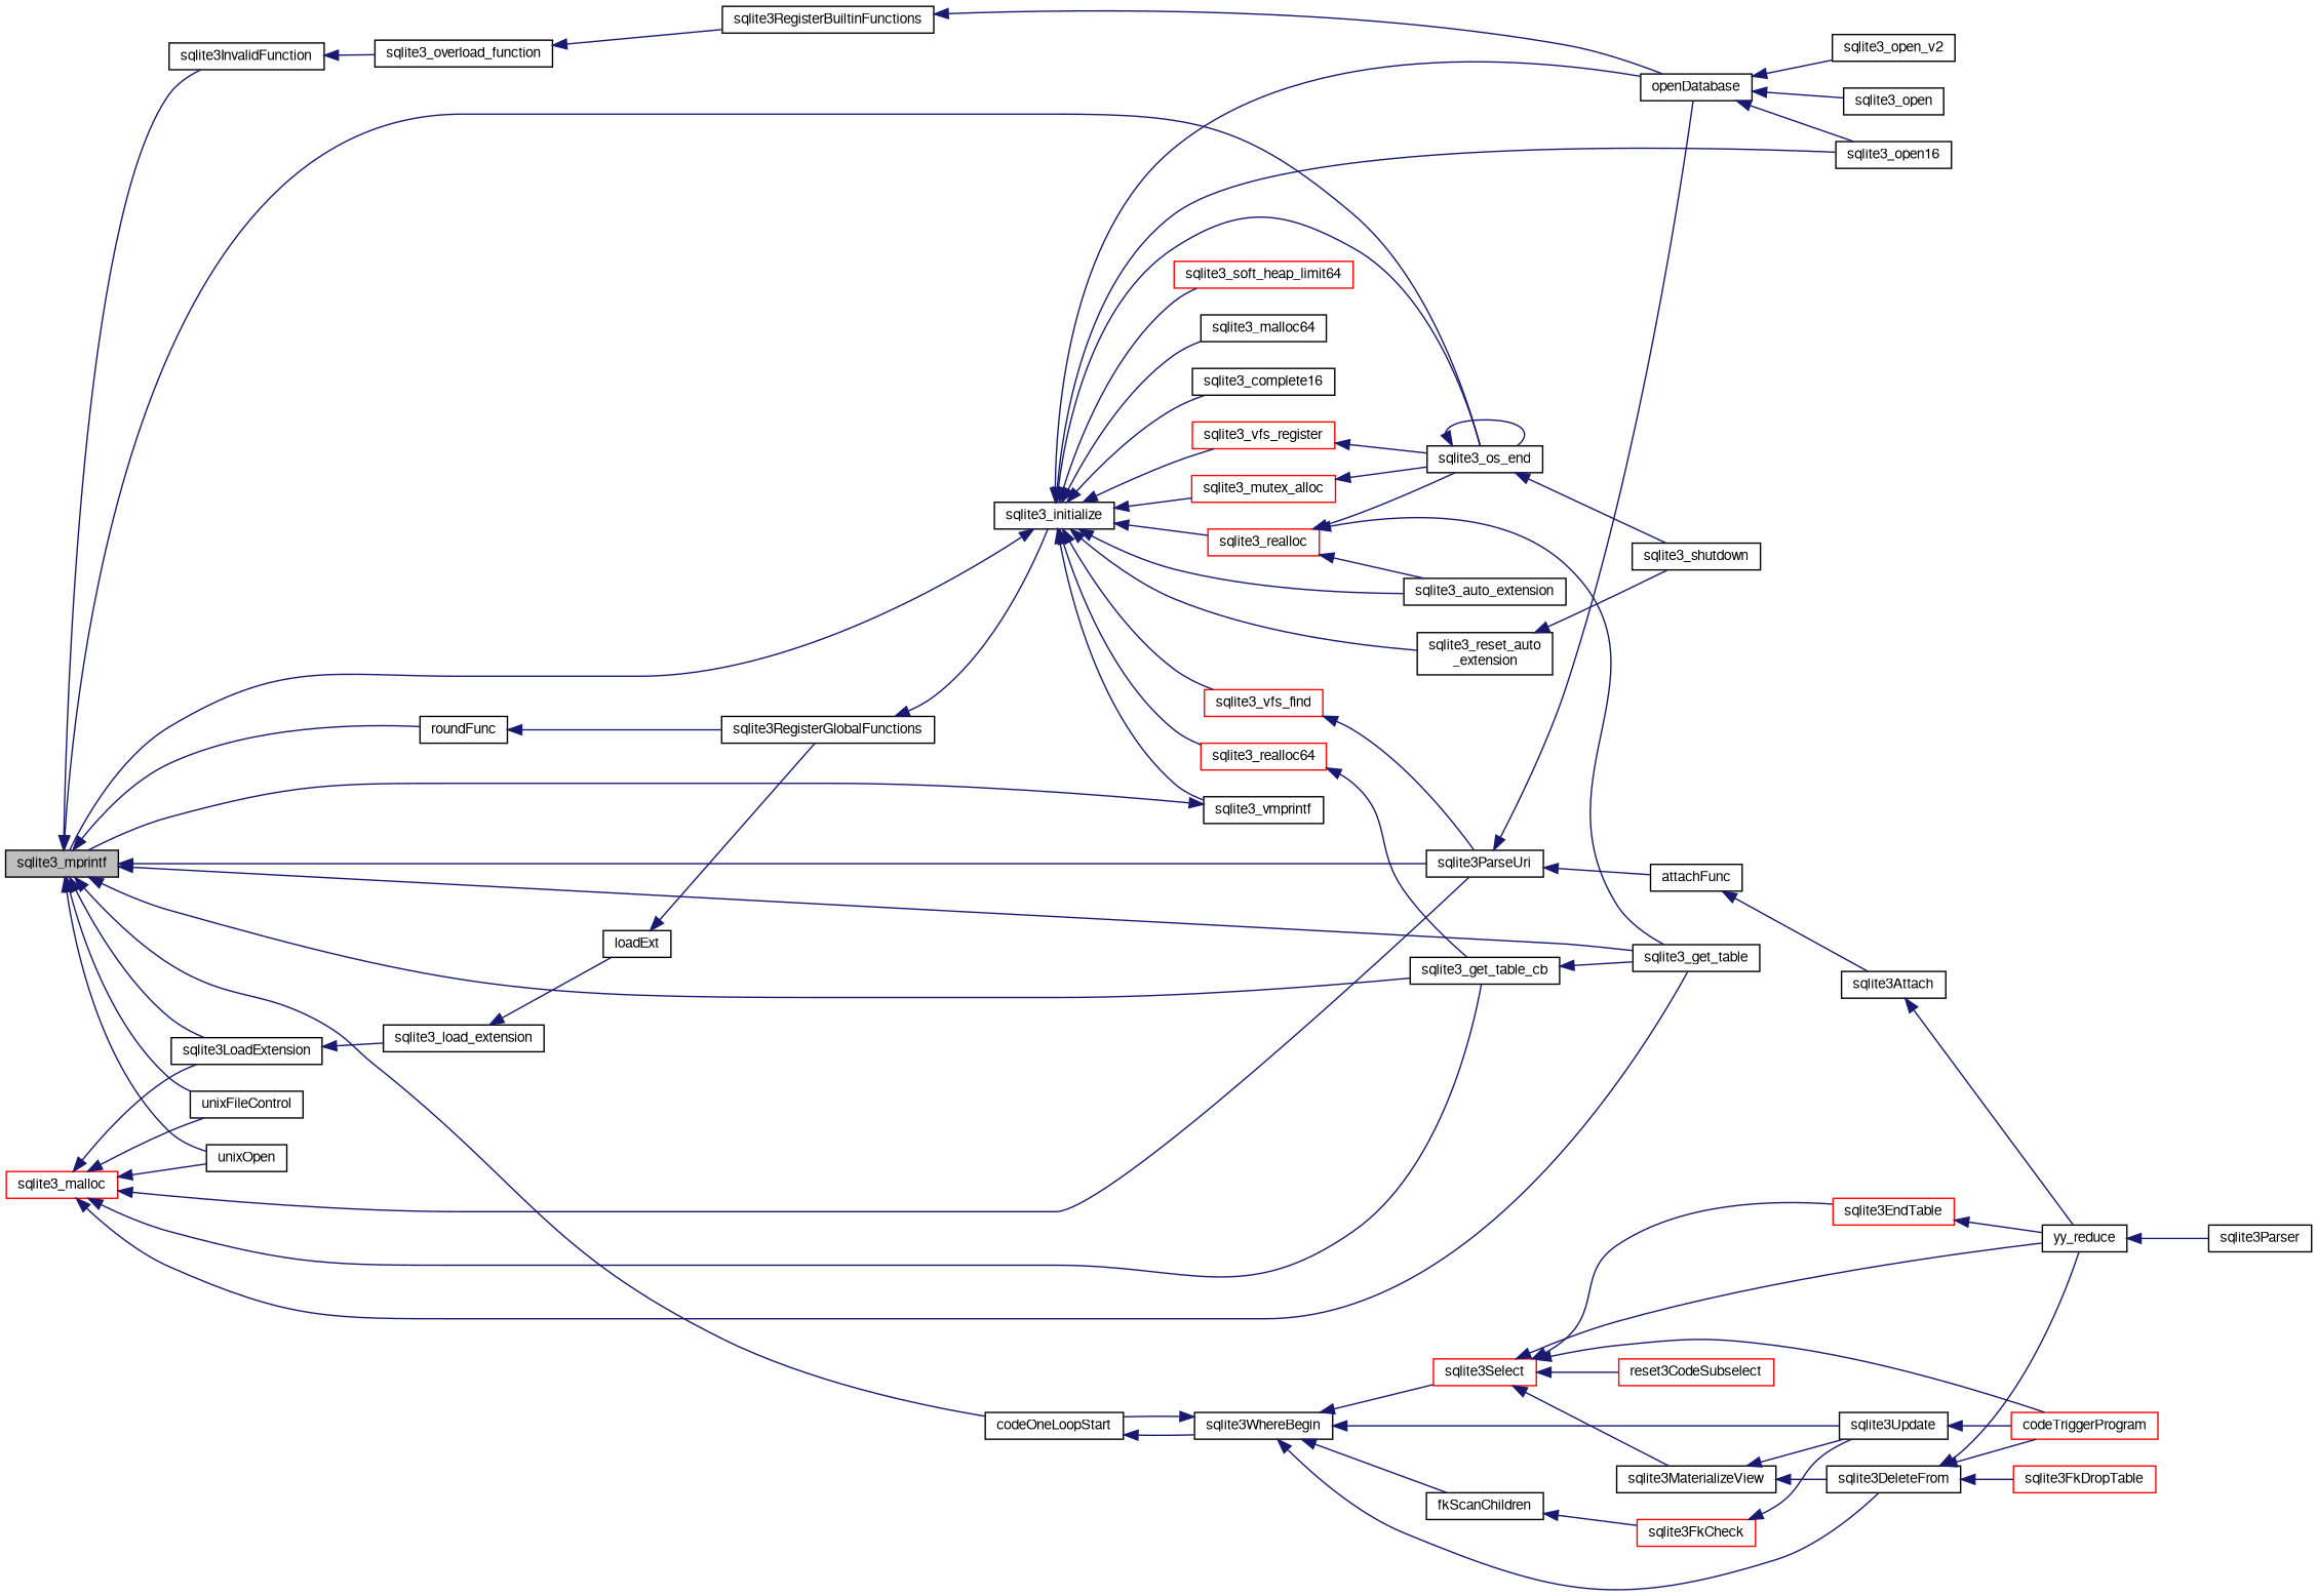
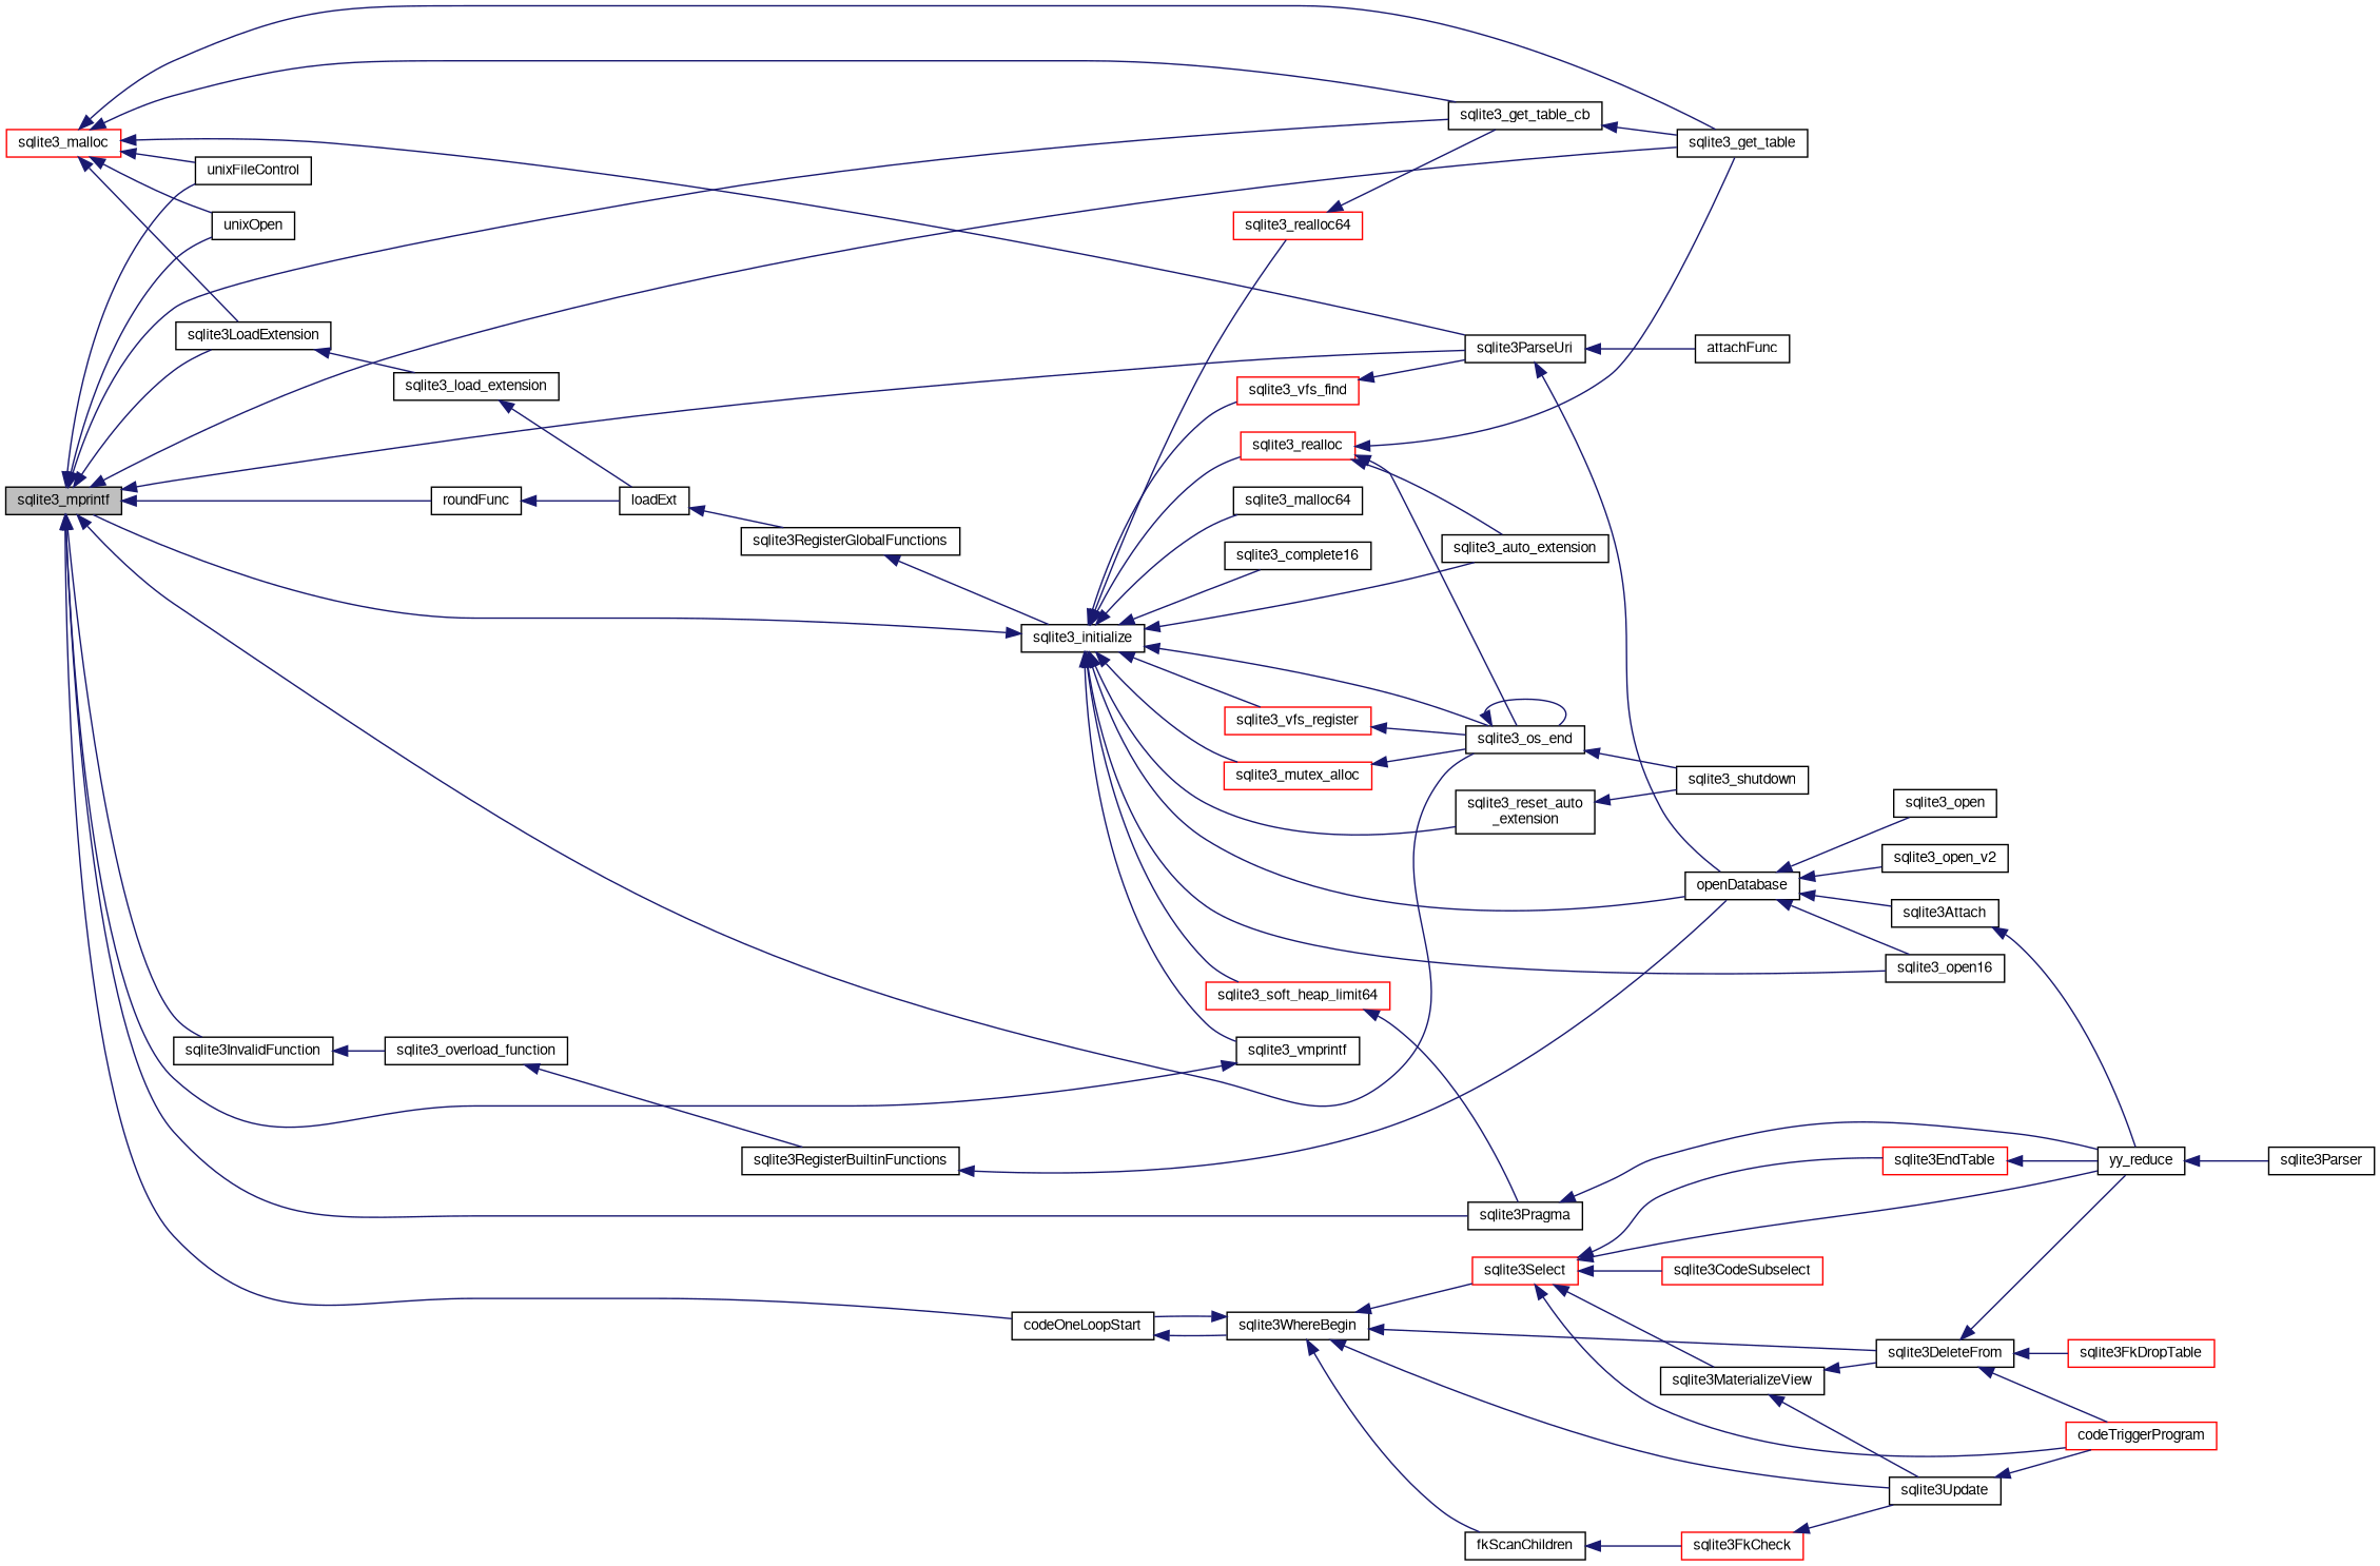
  digraph {
    rankdir=LR
    node [color=black fillcolor=white fontname=FreeSans fontsize=10 shape=record style=filled]
    edge [color=midnightblue dir=back fontname=FreeSans fontsize=10 labelfontname=FreeSans labelfontsize=10 style=solid]
    n1 [fillcolor=grey75 fontcolor=black height=0.2 label=sqlite3_mprintf width=0.4]
    n2 [height=0.2 label=unixFileControl width=0.4]
    n3 [height=0.2 label=unixOpen width=0.4]
    n4 [height=0.2 label=sqlite3_os_end width=0.4]
    n5 [height=0.2 label=sqlite3InvalidFunction width=0.4]
    n6 [height=0.2 label=roundFunc width=0.4]
    n7 [height=0.2 label=sqlite3ParseUri width=0.4]
+   n8 [height=0.2 label=sqlite3Pragma width=0.4]
    n9 [height=0.2 label=sqlite3LoadExtension width=0.4]
    n10 [height=0.2 label=sqlite3_get_table_cb width=0.4]
    n11 [height=0.2 label=sqlite3_get_table width=0.4]
    n12 [height=0.2 label=codeOneLoopStart width=0.4]
    n13 [height=0.2 label=sqlite3_shutdown width=0.4]
    n14 [height=0.2 label=sqlite3_overload_function width=0.4]
    n15 [height=0.2 label=sqlite3RegisterGlobalFunctions width=0.4]
    n16 [height=0.2 label=openDatabase width=0.4]
    n17 [height=0.2 label=attachFunc width=0.4]
    n18 [height=0.2 label=yy_reduce width=0.4]
    n19 [height=0.2 label=sqlite3_load_extension width=0.4]
    n20 [height=0.2 label=sqlite3WhereBegin width=0.4]
    n21 [height=0.2 label=sqlite3RegisterBuiltinFunctions width=0.4]
    n22 [height=0.2 label=sqlite3_open width=0.4]
    n23 [height=0.2 label=sqlite3_open_v2 width=0.4]
    n24 [height=0.2 label=sqlite3_open16 width=0.4]
    n25 [height=0.2 label=sqlite3_initialize width=0.4]
    n26 [color=red height=0.2 label=sqlite3_vfs_find width=0.4]
    n27 [color=red height=0.2 label=sqlite3_vfs_register width=0.4]
    n28 [color=red height=0.2 label=sqlite3_mutex_alloc width=0.4]
    n29 [color=red height=0.2 label=sqlite3_soft_heap_limit64 width=0.4]
    n30 [height=0.2 label=sqlite3_malloc64 width=0.4]
    n31 [color=red height=0.2 label=sqlite3_realloc width=0.4]
    n32 [height=0.2 label=sqlite3_auto_extension width=0.4]
    n33 [color=red height=0.2 label=sqlite3_realloc64 width=0.4]
    n34 [height=0.2 label=sqlite3_vmprintf width=0.4]
    n35 [height=0.2 label="sqlite3_reset_auto\l_extension" width=0.4]
    n36 [height=0.2 label=sqlite3_complete16 width=0.4]
    n37 [color=red height=0.2 label=sqlite3_malloc width=0.4]
    n38 [height=0.2 label=sqlite3Attach width=0.4]
    n39 [height=0.2 label=sqlite3Parser width=0.4]
    n40 [height=0.2 label=loadExt width=0.4]
    n41 [height=0.2 label=sqlite3DeleteFrom width=0.4]
    n42 [height=0.2 label=fkScanChildren width=0.4]
    n43 [height=0.2 label=sqlite3Update width=0.4]
    n44 [color=red height=0.2 label=sqlite3Select width=0.4]
    n45 [color=red height=0.2 label=sqlite3FkDropTable width=0.4]
    n46 [color=red height=0.2 label=codeTriggerProgram width=0.4]
    n47 [color=red height=0.2 label=sqlite3FkCheck width=0.4]
-   n48 [color=red height=0.2 label=reset3CodeSubselect width=0.4]
+   n48 [color=red height=0.2 label=sqlite3CodeSubselect width=0.4]
    n49 [color=red height=0.2 label=sqlite3EndTable width=0.4]
    n50 [height=0.2 label=sqlite3MaterializeView width=0.4]
    n1 -> n2
    n1 -> n3
    n1 -> n4
    n1 -> n5
    n1 -> n6
    n1 -> n7
+   n1 -> n8
    n1 -> n9
    n1 -> n10
    n1 -> n11
    n1 -> n12
    n4 -> n4
    n4 -> n13
    n5 -> n14
-   n6 -> n15
+   n6 -> n40
    n7 -> n16
    n7 -> n17
+   n8 -> n18
    n9 -> n19
    n10 -> n11
    n12 -> n20
    n14 -> n21
    n15 -> n25
    n16 -> n22
    n16 -> n23
    n16 -> n24
-   n17 -> n38
+   n16 -> n38
    n18 -> n39
    n19 -> n40
    n20 -> n12
    n20 -> n41
    n20 -> n42
    n20 -> n43
    n20 -> n44
    n21 -> n16
    n25 -> n1
    n25 -> n4
    n25 -> n16
    n25 -> n24
    n25 -> n26
    n25 -> n27
    n25 -> n28
    n25 -> n29
    n25 -> n30
    n25 -> n31
    n25 -> n32
    n25 -> n33
    n25 -> n34
    n25 -> n35
    n25 -> n36
    n26 -> n7
    n27 -> n4
    n28 -> n4
+   n29 -> n8
    n31 -> n4
    n31 -> n11
    n31 -> n32
    n33 -> n10
    n34 -> n1
    n35 -> n13
    n37 -> n2
    n37 -> n3
    n37 -> n7
    n37 -> n9
    n37 -> n10
    n37 -> n11
    n38 -> n18
    n40 -> n15
    n41 -> n18
    n41 -> n45
    n41 -> n46
    n42 -> n47
    n43 -> n46
    n44 -> n18
    n44 -> n46
    n44 -> n48
    n44 -> n49
    n44 -> n50
    n47 -> n43
    n49 -> n18
    n50 -> n41
    n50 -> n43
  }
